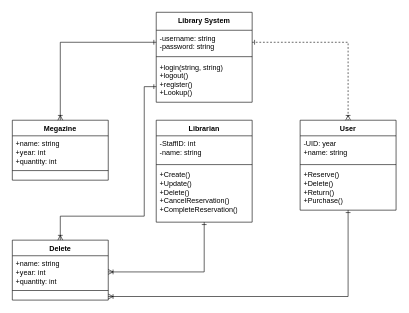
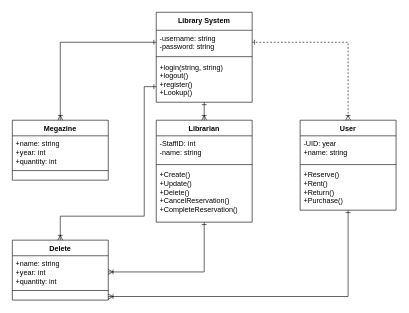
  <mxCell id="0" />
  <mxCell id="1" parent="0" />
  <mxCell id="2" value="&lt;div&gt;&lt;span style=&quot;background-color: initial;&quot;&gt;Library System&lt;/span&gt;&lt;br&gt;&lt;/div&gt;" style="swimlane;fontStyle=1;align=center;verticalAlign=top;childLayout=stackLayout;horizontal=1;startSize=30;horizontalStack=0;resizeParent=1;resizeParentMax=0;resizeLast=0;collapsible=1;marginBottom=0;whiteSpace=wrap;html=1;" vertex="1" parent="1"><mxGeometry x="260" y="20" width="160" height="150" as="geometry" /></mxCell>
  <mxCell id="3" value="&lt;span style=&quot;background-color: initial;&quot;&gt;-username: string&lt;/span&gt;&lt;div&gt;-password: string&lt;/div&gt;" style="text;strokeColor=none;fillColor=none;align=left;verticalAlign=top;spacingLeft=4;spacingRight=4;overflow=hidden;rotatable=0;points=[[0,0.5],[1,0.5]];portConstraint=eastwest;whiteSpace=wrap;html=1;" vertex="1" parent="2"><mxGeometry y="30" width="160" height="40" as="geometry" /></mxCell>
  <mxCell id="4" value="" style="line;strokeWidth=1;fillColor=none;align=left;verticalAlign=middle;spacingTop=-1;spacingLeft=3;spacingRight=3;rotatable=0;labelPosition=right;points=[];portConstraint=eastwest;strokeColor=inherit;" vertex="1" parent="2"><mxGeometry y="70" width="160" height="8" as="geometry" /></mxCell>
  <mxCell id="5" value="+login(string, string)&lt;div&gt;+logout()&lt;/div&gt;&lt;div&gt;+register()&lt;/div&gt;&lt;div&gt;&lt;div&gt;&lt;span style=&quot;background-color: initial;&quot;&gt;+Lookup()&lt;/span&gt;&lt;/div&gt;&lt;/div&gt;" style="text;strokeColor=none;fillColor=none;align=left;verticalAlign=top;spacingLeft=4;spacingRight=4;overflow=hidden;rotatable=0;points=[[0,0.5],[1,0.5]];portConstraint=eastwest;whiteSpace=wrap;html=1;" vertex="1" parent="2"><mxGeometry y="78" width="160" height="72" as="geometry" /></mxCell>
  <mxCell id="6" value="Delete" style="swimlane;fontStyle=1;align=center;verticalAlign=top;childLayout=stackLayout;horizontal=1;startSize=26;horizontalStack=0;resizeParent=1;resizeParentMax=0;resizeLast=0;collapsible=1;marginBottom=0;whiteSpace=wrap;html=1;" vertex="1" parent="1"><mxGeometry x="20" y="400" width="160" height="100" as="geometry" /></mxCell>
  <mxCell id="7" value="+name: string&lt;div&gt;+year: int&lt;/div&gt;&lt;div&gt;+quantity: int&lt;/div&gt;" style="text;strokeColor=none;fillColor=none;align=left;verticalAlign=top;spacingLeft=4;spacingRight=4;overflow=hidden;rotatable=0;points=[[0,0.5],[1,0.5]];portConstraint=eastwest;whiteSpace=wrap;html=1;" vertex="1" parent="6"><mxGeometry y="26" width="160" height="54" as="geometry" /></mxCell>
  <mxCell id="8" value="" style="line;strokeWidth=1;fillColor=none;align=left;verticalAlign=middle;spacingTop=-1;spacingLeft=3;spacingRight=3;rotatable=0;labelPosition=right;points=[];portConstraint=eastwest;strokeColor=inherit;" vertex="1" parent="6"><mxGeometry y="80" width="160" height="8" as="geometry" /></mxCell>
  <mxCell id="9" value="&lt;div&gt;&amp;nbsp;&lt;/div&gt;" style="text;strokeColor=none;fillColor=none;align=left;verticalAlign=top;spacingLeft=4;spacingRight=4;overflow=hidden;rotatable=0;points=[[0,0.5],[1,0.5]];portConstraint=eastwest;whiteSpace=wrap;html=1;" vertex="1" parent="6"><mxGeometry y="88" width="160" height="12" as="geometry" /></mxCell>
  <mxCell id="10" value="Megazine" style="swimlane;fontStyle=1;align=center;verticalAlign=top;childLayout=stackLayout;horizontal=1;startSize=26;horizontalStack=0;resizeParent=1;resizeParentMax=0;resizeLast=0;collapsible=1;marginBottom=0;whiteSpace=wrap;html=1;" vertex="1" parent="1"><mxGeometry x="20" y="200" width="160" height="100" as="geometry" /></mxCell>
  <mxCell id="11" value="+name: string&lt;div&gt;+year: int&lt;/div&gt;&lt;div&gt;+quantity: int&lt;/div&gt;" style="text;strokeColor=none;fillColor=none;align=left;verticalAlign=top;spacingLeft=4;spacingRight=4;overflow=hidden;rotatable=0;points=[[0,0.5],[1,0.5]];portConstraint=eastwest;whiteSpace=wrap;html=1;" vertex="1" parent="10"><mxGeometry y="26" width="160" height="54" as="geometry" /></mxCell>
  <mxCell id="12" value="" style="line;strokeWidth=1;fillColor=none;align=left;verticalAlign=middle;spacingTop=-1;spacingLeft=3;spacingRight=3;rotatable=0;labelPosition=right;points=[];portConstraint=eastwest;strokeColor=inherit;" vertex="1" parent="10"><mxGeometry y="80" width="160" height="8" as="geometry" /></mxCell>
  <mxCell id="13" value="&lt;div&gt;&amp;nbsp;&lt;/div&gt;" style="text;strokeColor=none;fillColor=none;align=left;verticalAlign=top;spacingLeft=4;spacingRight=4;overflow=hidden;rotatable=0;points=[[0,0.5],[1,0.5]];portConstraint=eastwest;whiteSpace=wrap;html=1;" vertex="1" parent="10"><mxGeometry y="88" width="160" height="12" as="geometry" /></mxCell>
  <mxCell id="14" value="User" style="swimlane;fontStyle=1;align=center;verticalAlign=top;childLayout=stackLayout;horizontal=1;startSize=26;horizontalStack=0;resizeParent=1;resizeParentMax=0;resizeLast=0;collapsible=1;marginBottom=0;whiteSpace=wrap;html=1;" vertex="1" parent="1"><mxGeometry x="500" y="200" width="160" height="150" as="geometry" /></mxCell>
  <mxCell id="15" value="-UID: year&lt;div&gt;+name: string&lt;/div&gt;" style="text;strokeColor=none;fillColor=none;align=left;verticalAlign=top;spacingLeft=4;spacingRight=4;overflow=hidden;rotatable=0;points=[[0,0.5],[1,0.5]];portConstraint=eastwest;whiteSpace=wrap;html=1;" vertex="1" parent="14"><mxGeometry y="26" width="160" height="44" as="geometry" /></mxCell>
  <mxCell id="16" value="" style="line;strokeWidth=1;fillColor=none;align=left;verticalAlign=middle;spacingTop=-1;spacingLeft=3;spacingRight=3;rotatable=0;labelPosition=right;points=[];portConstraint=eastwest;strokeColor=inherit;" vertex="1" parent="14"><mxGeometry y="70" width="160" height="8" as="geometry" /></mxCell>
- <mxCell id="17" value="&lt;div&gt;&lt;span style=&quot;background-color: initial;&quot;&gt;+Reserve()&lt;/span&gt;&lt;br&gt;&lt;/div&gt;&lt;div&gt;&lt;span style=&quot;background-color: initial;&quot;&gt;+Delete()&lt;/span&gt;&lt;/div&gt;&lt;div&gt;+Return()&lt;/div&gt;&lt;div&gt;+Purchase()&lt;/div&gt;" style="text;strokeColor=none;fillColor=none;align=left;verticalAlign=top;spacingLeft=4;spacingRight=4;overflow=hidden;rotatable=0;points=[[0,0.5],[1,0.5]];portConstraint=eastwest;whiteSpace=wrap;html=1;" vertex="1" parent="14"><mxGeometry y="78" width="160" height="72" as="geometry" /></mxCell>
+ <mxCell id="17" value="&lt;div&gt;&lt;span style=&quot;background-color: initial;&quot;&gt;+Reserve()&lt;/span&gt;&lt;br&gt;&lt;/div&gt;&lt;div&gt;&lt;span style=&quot;background-color: initial;&quot;&gt;+Rent()&lt;/span&gt;&lt;/div&gt;&lt;div&gt;+Return()&lt;/div&gt;&lt;div&gt;+Purchase()&lt;/div&gt;" style="text;strokeColor=none;fillColor=none;align=left;verticalAlign=top;spacingLeft=4;spacingRight=4;overflow=hidden;rotatable=0;points=[[0,0.5],[1,0.5]];portConstraint=eastwest;whiteSpace=wrap;html=1;" vertex="1" parent="14"><mxGeometry y="78" width="160" height="72" as="geometry" /></mxCell>
  <mxCell id="18" value="Librarian" style="swimlane;fontStyle=1;align=center;verticalAlign=top;childLayout=stackLayout;horizontal=1;startSize=26;horizontalStack=0;resizeParent=1;resizeParentMax=0;resizeLast=0;collapsible=1;marginBottom=0;whiteSpace=wrap;html=1;" vertex="1" parent="1"><mxGeometry x="260" y="200" width="160" height="170" as="geometry" /></mxCell>
  <mxCell id="19" value="-StaffID: int&lt;div&gt;-name: string&lt;/div&gt;" style="text;strokeColor=none;fillColor=none;align=left;verticalAlign=top;spacingLeft=4;spacingRight=4;overflow=hidden;rotatable=0;points=[[0,0.5],[1,0.5]];portConstraint=eastwest;whiteSpace=wrap;html=1;" vertex="1" parent="18"><mxGeometry y="26" width="160" height="44" as="geometry" /></mxCell>
  <mxCell id="20" value="" style="line;strokeWidth=1;fillColor=none;align=left;verticalAlign=middle;spacingTop=-1;spacingLeft=3;spacingRight=3;rotatable=0;labelPosition=right;points=[];portConstraint=eastwest;strokeColor=inherit;" vertex="1" parent="18"><mxGeometry y="70" width="160" height="8" as="geometry" /></mxCell>
  <mxCell id="21" value="&lt;div&gt;&lt;span style=&quot;background-color: initial;&quot;&gt;+Create()&lt;/span&gt;&lt;/div&gt;&lt;div&gt;&lt;span style=&quot;background-color: initial;&quot;&gt;+Update()&lt;/span&gt;&lt;/div&gt;&lt;div&gt;&lt;span style=&quot;background-color: initial;&quot;&gt;+Delete()&lt;/span&gt;&lt;/div&gt;&lt;div&gt;&lt;span style=&quot;background-color: initial;&quot;&gt;+CancelReservation()&lt;/span&gt;&lt;/div&gt;&lt;div&gt;&lt;span style=&quot;background-color: initial;&quot;&gt;+CompleteReservation()&lt;/span&gt;&lt;/div&gt;" style="text;strokeColor=none;fillColor=none;align=left;verticalAlign=top;spacingLeft=4;spacingRight=4;overflow=hidden;rotatable=0;points=[[0,0.5],[1,0.5]];portConstraint=eastwest;whiteSpace=wrap;html=1;" vertex="1" parent="18"><mxGeometry y="78" width="160" height="92" as="geometry" /></mxCell>
  <mxCell id="22" value="" style="endArrow=ERoneToMany;startArrow=ERone;html=1;rounded=0;entryX=0.5;entryY=0;entryDx=0;entryDy=0;startFill=0;endFill=0;exitX=0;exitY=0.5;exitDx=0;exitDy=0;edgeStyle=orthogonalEdgeStyle;" edge="1" parent="1" target="6"><mxGeometry width="50" height="50" relative="1" as="geometry"><mxPoint x="260" y="144" as="sourcePoint" /><mxPoint x="470" y="250" as="targetPoint" /><Array as="points"><mxPoint x="240" y="144" /><mxPoint x="240" y="360" /><mxPoint x="100" y="360" /></Array></mxGeometry></mxCell>
  <mxCell id="23" value="" style="endArrow=ERoneToMany;startArrow=ERone;html=1;rounded=0;entryX=0.5;entryY=0;entryDx=0;entryDy=0;startFill=0;endFill=0;edgeStyle=orthogonalEdgeStyle;" edge="1" parent="1" source="3" target="10"><mxGeometry width="50" height="50" relative="1" as="geometry"><mxPoint x="270" y="154" as="sourcePoint" /><mxPoint x="190" y="385" as="targetPoint" /></mxGeometry></mxCell>
+ <mxCell id="24" value="" style="endArrow=ERoneToMany;startArrow=ERone;html=1;rounded=0;startFill=0;endFill=0;exitX=0.5;exitY=1;exitDx=0;exitDy=0;entryX=0.5;entryY=0;entryDx=0;entryDy=0;edgeStyle=orthogonalEdgeStyle;" edge="1" parent="1" source="2" target="18"><mxGeometry width="50" height="50" relative="1" as="geometry"><mxPoint x="340.96" y="174.16" as="sourcePoint" /><mxPoint x="510" y="340" as="targetPoint" /><Array as="points"><mxPoint x="340" y="190" /><mxPoint x="340" y="190" /></Array></mxGeometry></mxCell>
  <mxCell id="25" value="" style="endArrow=ERoneToMany;startArrow=ERone;html=1;rounded=0;startFill=0;endFill=0;exitX=1;exitY=0.5;exitDx=0;exitDy=0;entryX=0.5;entryY=0;entryDx=0;entryDy=0;edgeStyle=orthogonalEdgeStyle;dashed=1;" edge="1" parent="1" source="3" target="14"><mxGeometry width="50" height="50" relative="1" as="geometry"><mxPoint x="430" y="154" as="sourcePoint" /><mxPoint x="460" y="200" as="targetPoint" /></mxGeometry></mxCell>
  <mxCell id="26" value="" style="endArrow=ERoneToMany;startArrow=ERone;html=1;rounded=0;entryX=1;entryY=0.5;entryDx=0;entryDy=0;startFill=0;endFill=0;edgeStyle=orthogonalEdgeStyle;exitX=0.5;exitY=1;exitDx=0;exitDy=0;" edge="1" parent="1" source="18" target="7"><mxGeometry width="50" height="50" relative="1" as="geometry"><mxPoint x="339.52" y="340.186" as="sourcePoint" /><mxPoint x="270" y="575" as="targetPoint" /></mxGeometry></mxCell>
  <mxCell id="27" value="" style="endArrow=ERoneToMany;startArrow=ERone;html=1;rounded=0;startFill=0;endFill=0;entryX=1;entryY=0.5;entryDx=0;entryDy=0;edgeStyle=orthogonalEdgeStyle;exitX=0.5;exitY=1;exitDx=0;exitDy=0;" edge="1" parent="1" source="14" target="9"><mxGeometry width="50" height="50" relative="1" as="geometry"><mxPoint x="590" y="370" as="sourcePoint" /><mxPoint x="590" y="210" as="targetPoint" /></mxGeometry></mxCell>
